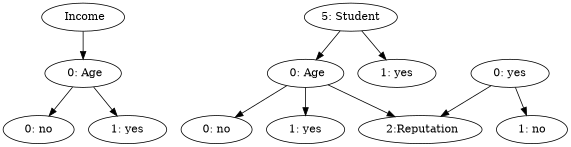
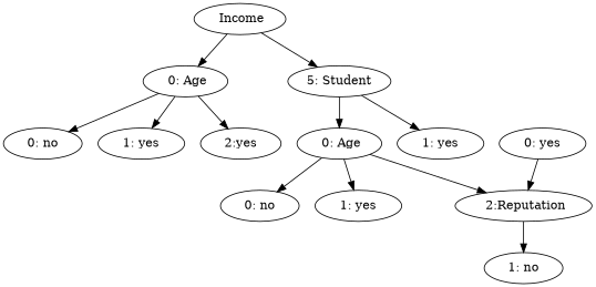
  digraph {
    n1 [label="  Income "]
    n2 [label="  0: Age "]
    n3 [label="5: Student"]
    n4 [label="  0: no  "]
    n5 [label="  1: yes  "]
+   n6 [label="  2:yes  "]
    n7 [label="  0: Age "]
    n8 [label="  1: yes  "]
    n9 [label="  0: no  "]
    n10 [label="  1: yes  "]
    n11 [label="  2:Reputation "]
    n12 [label="  1: no  "]
    n13 [label="  0: yes  "]
    n1 -> n2
+   n1 -> n3
    n2 -> n4
    n2 -> n5
+   n2 -> n6
    n3 -> n7
    n3 -> n8
    n7 -> n9
    n7 -> n10
    n7 -> n11
-   n13 -> n12
+   n11 -> n12
    n13 -> n11
  }
